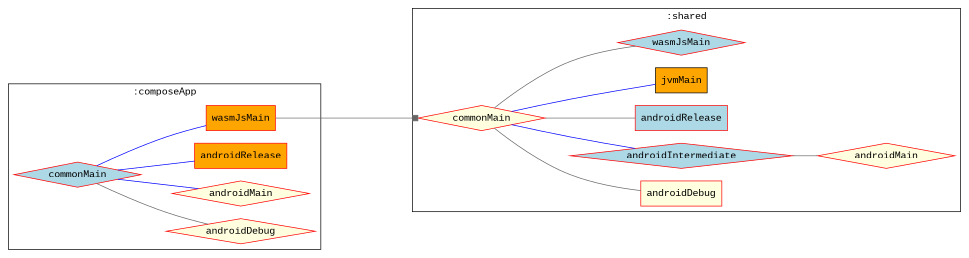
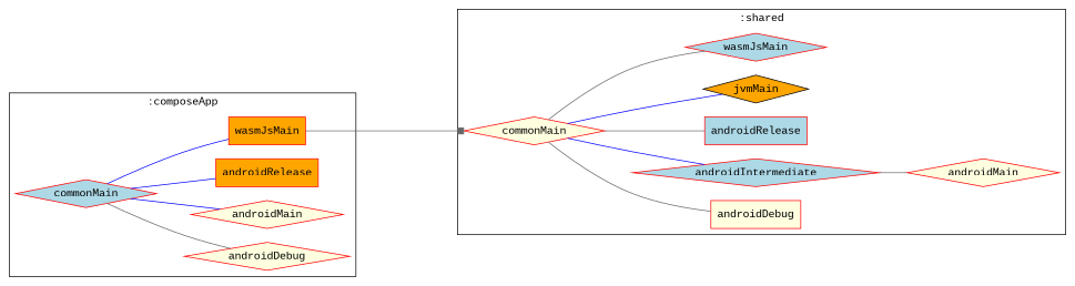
  digraph {
    compound=true
    rankdir=LR
    fontname="Liberation Mono"
    node [color=red shape=diamond style=filled fillcolor=lightyellow fontname="Liberation Mono"]
    edge [dir=none color=gray40 fontname="Liberation Mono"]
    n1 [label=androidDebug]
    n2 [label=commonMain fillcolor=lightblue]
    n3 [label=androidMain]
    n4 [label=androidRelease shape=box fillcolor=orange]
    n5 [label=wasmJsMain shape=box fillcolor=orange]
    n6 [label=androidDebug shape=box]
    n7 [label=commonMain]
    n8 [label=androidIntermediate fillcolor=lightblue]
    n9 [label=androidRelease shape=box fillcolor=lightblue]
-   n10 [color=black label=jvmMain shape=box fillcolor=orange]
+   n10 [color=black label=jvmMain fillcolor=orange]
    n11 [label=wasmJsMain fillcolor=lightblue]
    n12 [label=androidMain]
    subgraph cluster_1 {
      label=":composeApp"
      n1
      n2
      n3
      n4
      n5
    }
    subgraph cluster_2 {
      label=":shared"
      n6
      n7
      n8
      n9
      n10
      n11
      n12
    }
    n2 -> n1
    n2 -> n3 [color=blue]
    n2 -> n4 [color=blue]
    n2 -> n5 [color=blue]
    n5 -> n7 [dir=forward minlen=4 arrowhead=box]
    n7 -> n6
    n7 -> n8 [color=blue]
    n7 -> n9
    n7 -> n10 [color=blue]
    n7 -> n11
    n8 -> n12
  }
